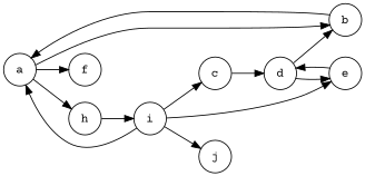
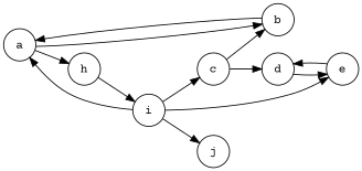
  digraph {
    fontname="Courier Prime"
    rankdir=LR
    node [fontname="Courier Prime" shape=circle]
    edge [fontname="Courier Prime"]
    a
    b
-   f
    h
    i
    c
    d
    e
    j
    a -> b
-   a -> f
    a -> h
    b -> a
    h -> i
    i -> a
    i -> c
    i -> e
    i -> j
-   d -> b
+   c -> b
    c -> d
    d -> e
    e -> d
  }
